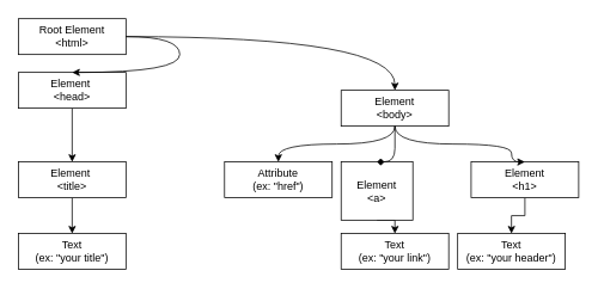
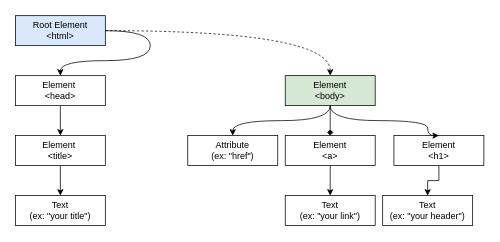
  <mxCell id="0" />
  <mxCell id="1" parent="0" />
- <mxCell id="2" value="Root Element &lt;br&gt;&amp;lt;html&amp;gt;" style="rounded=0;whiteSpace=wrap;html=1;" vertex="1" parent="1"><mxGeometry x="20" y="20" width="120" height="40" as="geometry" /></mxCell>
+ <mxCell id="2" value="Root Element &lt;br&gt;&amp;lt;html&amp;gt;" style="rounded=0;whiteSpace=wrap;html=1;fillColor=#dae8fc;" vertex="1" parent="1"><mxGeometry x="20" y="20" width="120" height="40" as="geometry" /></mxCell>
  <mxCell id="3" style="edgeStyle=orthogonalEdgeStyle;rounded=0;orthogonalLoop=1;jettySize=auto;html=1;exitX=0.5;exitY=1;exitDx=0;exitDy=0;entryX=0.5;entryY=0;entryDx=0;entryDy=0;" edge="1" parent="1" source="4" target="6"><mxGeometry relative="1" as="geometry" /></mxCell>
- <mxCell id="4" value="Element&amp;nbsp;&lt;br&gt;&amp;lt;head&amp;gt;" style="rounded=0;whiteSpace=wrap;html=1;" vertex="1" parent="1"><mxGeometry x="20" y="80" width="120" height="40" as="geometry" /></mxCell>
+ <mxCell id="4" value="Element&amp;nbsp;&lt;br&gt;&amp;lt;head&amp;gt;" style="rounded=0;whiteSpace=wrap;html=1;" vertex="1" parent="1"><mxGeometry x="20" y="100" width="120" height="40" as="geometry" /></mxCell>
  <mxCell id="5" style="edgeStyle=orthogonalEdgeStyle;rounded=0;orthogonalLoop=1;jettySize=auto;html=1;exitX=0.5;exitY=1;exitDx=0;exitDy=0;entryX=0.5;entryY=0;entryDx=0;entryDy=0;" edge="1" parent="1" source="6" target="10"><mxGeometry relative="1" as="geometry" /></mxCell>
  <mxCell id="6" value="Element&amp;nbsp;&lt;br&gt;&amp;lt;title&amp;gt;" style="rounded=0;whiteSpace=wrap;html=1;" vertex="1" parent="1"><mxGeometry x="20" y="180" width="120" height="40" as="geometry" /></mxCell>
- <mxCell id="7" value="Element&lt;br&gt;&amp;lt;body&amp;gt;" style="rounded=0;whiteSpace=wrap;html=1;" vertex="1" parent="1"><mxGeometry x="380" y="100" width="120" height="40" as="geometry" /></mxCell>
+ <mxCell id="7" value="Element&lt;br&gt;&amp;lt;body&amp;gt;" style="rounded=0;whiteSpace=wrap;html=1;fillColor=#d5e8d4;" vertex="1" parent="1"><mxGeometry x="380" y="100" width="120" height="40" as="geometry" /></mxCell>
  <mxCell id="8" value="" style="curved=1;endArrow=classic;html=1;rounded=0;edgeStyle=orthogonalEdgeStyle;exitX=0;exitY=0.5;exitDx=0;exitDy=0;entryX=0.5;entryY=0;entryDx=0;entryDy=0;" edge="1" parent="1" target="4"><mxGeometry width="50" height="50" relative="1" as="geometry"><mxPoint x="140" y="40" as="sourcePoint" /><mxPoint x="140" y="120" as="targetPoint" /><Array as="points"><mxPoint x="200" y="40" /><mxPoint x="200" y="80" /><mxPoint x="80" y="80" /></Array></mxGeometry></mxCell>
- <mxCell id="9" value="" style="curved=1;endArrow=classic;html=1;rounded=0;edgeStyle=orthogonalEdgeStyle;exitX=1;exitY=0.5;exitDx=0;exitDy=0;entryX=0.5;entryY=0;entryDx=0;entryDy=0;" edge="1" parent="1" source="2" target="7"><mxGeometry width="50" height="50" relative="1" as="geometry"><mxPoint x="150" y="50" as="sourcePoint" /><mxPoint x="150" y="130" as="targetPoint" /><Array as="points"><mxPoint x="440" y="40" /></Array></mxGeometry></mxCell>
+ <mxCell id="9" value="" style="curved=1;endArrow=classic;html=1;rounded=0;edgeStyle=orthogonalEdgeStyle;exitX=1;exitY=0.5;exitDx=0;exitDy=0;entryX=0.5;entryY=0;entryDx=0;entryDy=0;dashed=1;" edge="1" parent="1" source="2" target="7"><mxGeometry width="50" height="50" relative="1" as="geometry"><mxPoint x="150" y="50" as="sourcePoint" /><mxPoint x="150" y="130" as="targetPoint" /><Array as="points"><mxPoint x="440" y="40" /></Array></mxGeometry></mxCell>
  <mxCell id="10" value="Text&lt;br&gt;(ex: &quot;your title&quot;)" style="rounded=0;whiteSpace=wrap;html=1;" vertex="1" parent="1"><mxGeometry x="20" y="260" width="120" height="40" as="geometry" /></mxCell>
  <mxCell id="11" style="edgeStyle=orthogonalEdgeStyle;rounded=0;orthogonalLoop=1;jettySize=auto;html=1;exitX=0.5;exitY=1;exitDx=0;exitDy=0;entryX=0.5;entryY=0;entryDx=0;entryDy=0;" edge="1" parent="1" source="12" target="19"><mxGeometry relative="1" as="geometry" /></mxCell>
- <mxCell id="12" value="Element&lt;br&gt;&amp;lt;a&amp;gt;" style="rounded=0;whiteSpace=wrap;html=1;" vertex="1" parent="1"><mxGeometry x="380" y="180" width="80" height="65" as="geometry" /></mxCell>
+ <mxCell id="12" value="Element&lt;br&gt;&amp;lt;a&amp;gt;" style="rounded=0;whiteSpace=wrap;html=1;" vertex="1" parent="1"><mxGeometry x="380" y="180" width="120" height="40" as="geometry" /></mxCell>
  <mxCell id="13" value="Attribute&lt;br&gt;(ex: &quot;href&quot;)" style="rounded=0;whiteSpace=wrap;html=1;" vertex="1" parent="1"><mxGeometry x="250" y="180" width="120" height="40" as="geometry" /></mxCell>
  <mxCell id="14" style="edgeStyle=orthogonalEdgeStyle;rounded=0;orthogonalLoop=1;jettySize=auto;html=1;exitX=0.5;exitY=1;exitDx=0;exitDy=0;entryX=0.5;entryY=0;entryDx=0;entryDy=0;" edge="1" parent="1" source="15" target="20"><mxGeometry relative="1" as="geometry" /></mxCell>
  <mxCell id="15" value="Element&lt;br&gt;&amp;lt;h1&amp;gt;" style="rounded=0;whiteSpace=wrap;html=1;" vertex="1" parent="1"><mxGeometry x="525" y="180" width="120" height="40" as="geometry" /></mxCell>
  <mxCell id="16" value="" style="curved=1;endArrow=diamond;html=1;rounded=0;edgeStyle=orthogonalEdgeStyle;exitX=0.5;exitY=1;exitDx=0;exitDy=0;entryX=0.5;entryY=0;entryDx=0;entryDy=0;" edge="1" parent="1" source="7" target="12"><mxGeometry width="50" height="50" relative="1" as="geometry"><mxPoint x="330" y="250" as="sourcePoint" /><mxPoint x="380" y="200" as="targetPoint" /><Array as="points"><mxPoint x="440" y="150" /><mxPoint x="440" y="150" /></Array></mxGeometry></mxCell>
  <mxCell id="17" value="" style="curved=1;endArrow=classic;html=1;rounded=0;edgeStyle=orthogonalEdgeStyle;entryX=0.5;entryY=0;entryDx=0;entryDy=0;" edge="1" parent="1" target="15"><mxGeometry width="50" height="50" relative="1" as="geometry"><mxPoint x="440" y="140" as="sourcePoint" /><mxPoint x="450" y="190" as="targetPoint" /><Array as="points"><mxPoint x="440" y="160" /><mxPoint x="570" y="160" /></Array></mxGeometry></mxCell>
  <mxCell id="18" value="" style="curved=1;endArrow=classic;html=1;rounded=0;edgeStyle=orthogonalEdgeStyle;entryX=0.5;entryY=0;entryDx=0;entryDy=0;" edge="1" parent="1" target="13"><mxGeometry width="50" height="50" relative="1" as="geometry"><mxPoint x="440" y="140" as="sourcePoint" /><mxPoint x="580" y="190" as="targetPoint" /><Array as="points"><mxPoint x="440" y="160" /><mxPoint x="310" y="160" /></Array></mxGeometry></mxCell>
  <mxCell id="19" value="Text&lt;br&gt;(ex: &quot;your link&quot;)" style="rounded=0;whiteSpace=wrap;html=1;" vertex="1" parent="1"><mxGeometry x="380" y="260" width="120" height="40" as="geometry" /></mxCell>
  <mxCell id="20" value="Text&lt;br&gt;(ex: &quot;your header&quot;)" style="rounded=0;whiteSpace=wrap;html=1;" vertex="1" parent="1"><mxGeometry x="510" y="260" width="120" height="40" as="geometry" /></mxCell>
